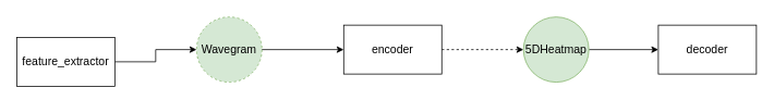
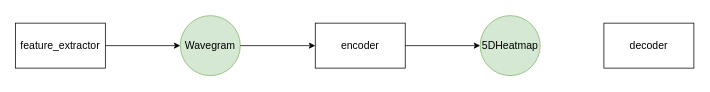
  <mxCell id="0" />
  <mxCell id="1" parent="0" />
  <mxCell id="2" value="" style="edgeStyle=orthogonalEdgeStyle;rounded=0;orthogonalLoop=1;jettySize=auto;html=1;" edge="1" parent="1" source="3" target="9"><mxGeometry relative="1" as="geometry" /></mxCell>
- <mxCell id="3" value="&lt;font style=&quot;font-size: 14px;&quot;&gt;feature_extractor&lt;/font&gt;" style="rounded=0;whiteSpace=wrap;html=1;" vertex="1" parent="1"><mxGeometry x="20" y="45" width="120" height="60" as="geometry" /></mxCell>
- <mxCell id="4" style="edgeStyle=orthogonalEdgeStyle;rounded=0;orthogonalLoop=1;jettySize=auto;html=1;exitX=1;exitY=0.5;exitDx=0;exitDy=0;entryX=0;entryY=0.5;entryDx=0;entryDy=0;dashed=1;" edge="1" parent="1" source="5" target="7"><mxGeometry relative="1" as="geometry" /></mxCell>
+ <mxCell id="3" value="&lt;font style=&quot;font-size: 14px;&quot;&gt;feature_extractor&lt;/font&gt;" style="rounded=0;whiteSpace=wrap;html=1;" vertex="1" parent="1"><mxGeometry x="20" y="30" width="120" height="60" as="geometry" /></mxCell>
+ <mxCell id="4" style="edgeStyle=orthogonalEdgeStyle;rounded=0;orthogonalLoop=1;jettySize=auto;html=1;exitX=1;exitY=0.5;exitDx=0;exitDy=0;entryX=0;entryY=0.5;entryDx=0;entryDy=0;" edge="1" parent="1" source="5" target="7"><mxGeometry relative="1" as="geometry" /></mxCell>
  <mxCell id="5" value="&lt;font style=&quot;font-size: 14px;&quot;&gt;encoder&lt;/font&gt;" style="whiteSpace=wrap;html=1;rounded=0;" vertex="1" parent="1"><mxGeometry x="420" y="30" width="120" height="60" as="geometry" /></mxCell>
- <mxCell id="6" style="edgeStyle=orthogonalEdgeStyle;rounded=0;orthogonalLoop=1;jettySize=auto;html=1;exitX=1;exitY=0.5;exitDx=0;exitDy=0;entryX=0;entryY=0.5;entryDx=0;entryDy=0;" edge="1" parent="1" source="7" target="8"><mxGeometry relative="1" as="geometry" /></mxCell>
  <mxCell id="7" value="&lt;font style=&quot;font-size: 14px;&quot;&gt;5DHeatmap&lt;/font&gt;" style="ellipse;whiteSpace=wrap;html=1;rounded=0;fillColor=#d5e8d4;strokeColor=#82b366;" vertex="1" parent="1"><mxGeometry x="640" y="20" width="80" height="80" as="geometry" /></mxCell>
  <mxCell id="8" value="&lt;font style=&quot;font-size: 14px;&quot;&gt;decoder&lt;/font&gt;" style="whiteSpace=wrap;html=1;rounded=0;" vertex="1" parent="1"><mxGeometry x="805" y="30" width="120" height="60" as="geometry" /></mxCell>
- <mxCell id="9" value="&lt;font style=&quot;font-size: 14px;&quot;&gt;Wavegram&lt;/font&gt;" style="ellipse;whiteSpace=wrap;html=1;rounded=0;fillColor=#d5e8d4;strokeColor=#82b366;dashed=1;" vertex="1" parent="1"><mxGeometry x="240" y="20" width="80" height="80" as="geometry" /></mxCell>
+ <mxCell id="9" value="&lt;font style=&quot;font-size: 14px;&quot;&gt;Wavegram&lt;/font&gt;" style="ellipse;whiteSpace=wrap;html=1;rounded=0;fillColor=#d5e8d4;strokeColor=#82b366;" vertex="1" parent="1"><mxGeometry x="240" y="20" width="80" height="80" as="geometry" /></mxCell>
  <mxCell id="10" value="" style="endArrow=classic;html=1;rounded=0;exitX=1;exitY=0.5;exitDx=0;exitDy=0;entryX=0;entryY=0.5;entryDx=0;entryDy=0;" edge="1" parent="1" source="9" target="5"><mxGeometry width="50" height="50" relative="1" as="geometry"><mxPoint x="440" y="420" as="sourcePoint" /><mxPoint x="490" y="370" as="targetPoint" /></mxGeometry></mxCell>
